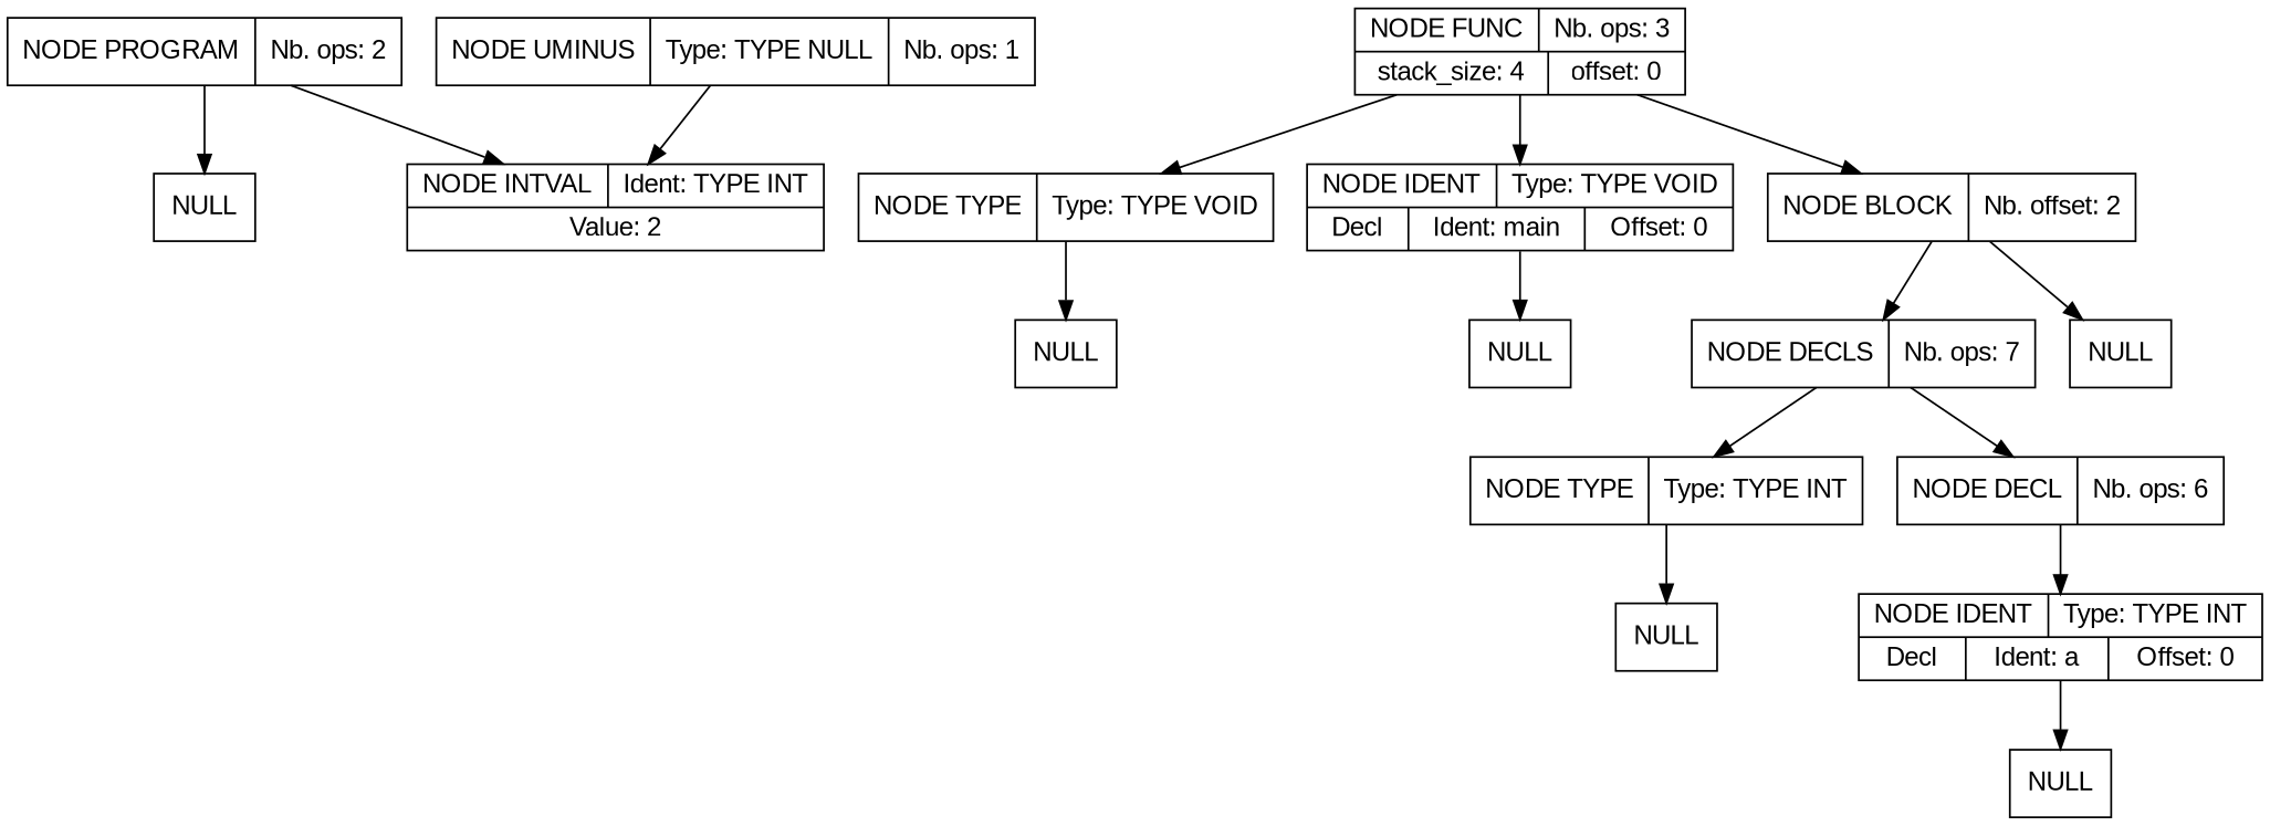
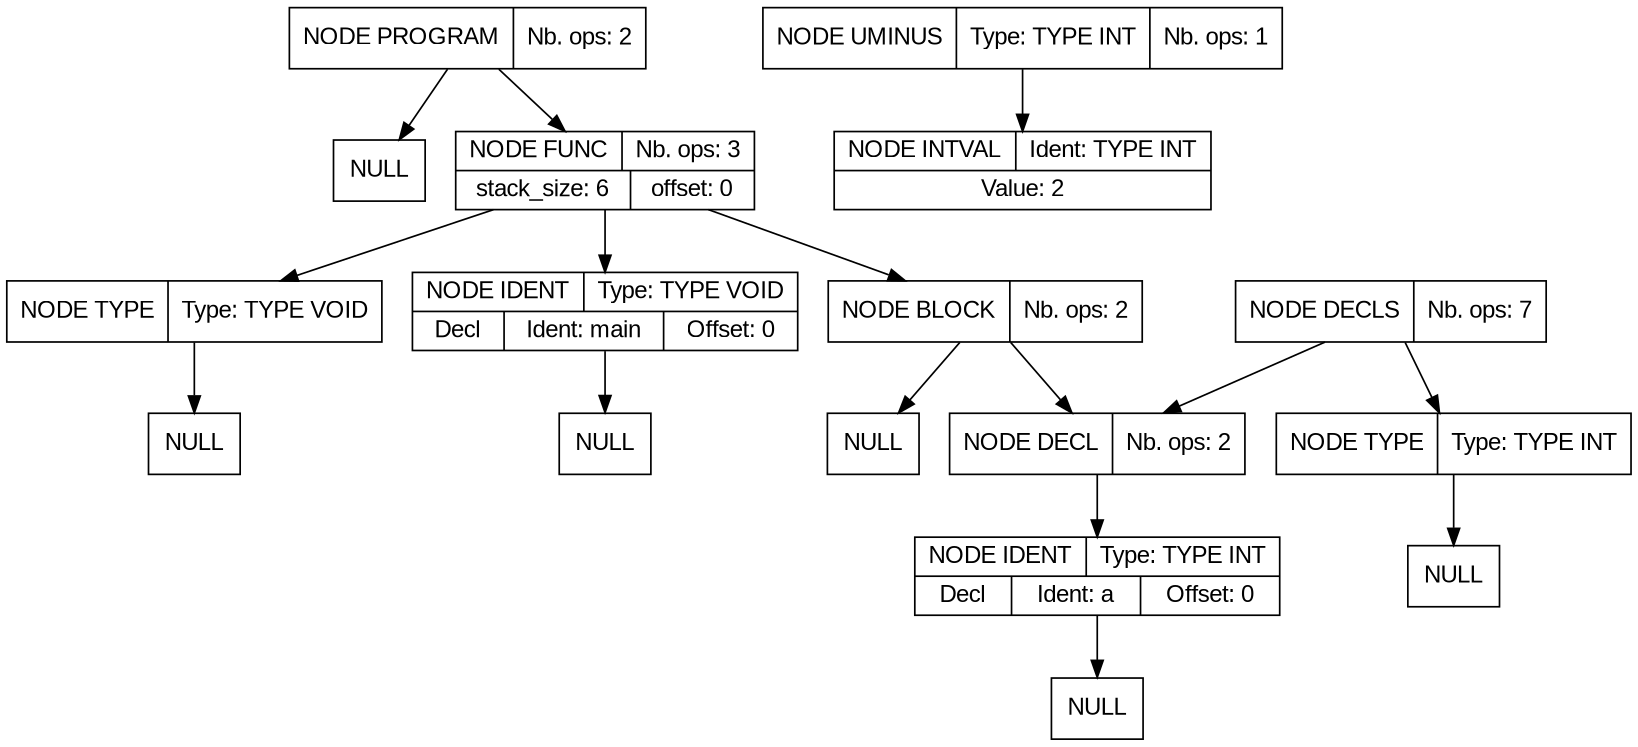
  digraph {
    fontname="Liberation Sans"
    node [fontname="Liberation Sans" shape=record]
    edge [fontname="Liberation Sans" tailclip=true]
    n1 [label="{{NODE PROGRAM|Nb. ops: 2}}"]
    n2 [label="{{NULL}}"]
-   n3 [label="{{NODE FUNC|Nb. ops: 3}|{stack_size: 4|offset: 0}}"]
+   n3 [label="{{NODE FUNC|Nb. ops: 3}|{stack_size: 6|offset: 0}}"]
    n4 [label="{{NODE TYPE|Type: TYPE VOID}}"]
    n5 [label="{{NODE IDENT|Type: TYPE VOID}|{<decl>Decl      |Ident: main|Offset: 0}}"]
-   n6 [label="{{NODE BLOCK|Nb. offset: 2}}"]
+   n6 [label="{{NODE BLOCK|Nb. ops: 2}}"]
    n7 [label="{{NULL}}"]
    n8 [label="{{NULL}}"]
    n9 [label="{{NODE DECLS|Nb. ops: 7}}"]
    n10 [label="{{NULL}}"]
    n11 [label="{{NODE TYPE|Type: TYPE INT}}"]
-   n12 [label="{{NODE DECL|Nb. ops: 6}}"]
+   n12 [label="{{NODE DECL|Nb. ops: 2}}"]
    n13 [label="{{NULL}}"]
    n14 [label="{{NODE IDENT|Type: TYPE INT}|{<decl>Decl      |Ident: a|Offset: 0}}"]
    n15 [label="{{NULL}}"]
-   n16 [label="{{NODE UMINUS|Type: TYPE NULL|Nb. ops: 1}}"]
+   n16 [label="{{NODE UMINUS|Type: TYPE INT|Nb. ops: 1}}"]
    n17 [label="{{NODE INTVAL|Ident: TYPE INT}|{Value: 2}}"]
    n1 -> n2
-   n1 -> n17
+   n1 -> n3
    n3 -> n4
    n3 -> n5
    n3 -> n6
    n4 -> n7
    n5 -> n8
-   n6 -> n9
+   n6 -> n12
    n6 -> n10
    n9 -> n11
    n9 -> n12
    n11 -> n13
    n12 -> n14
    n14 -> n15
    n16 -> n17
  }
